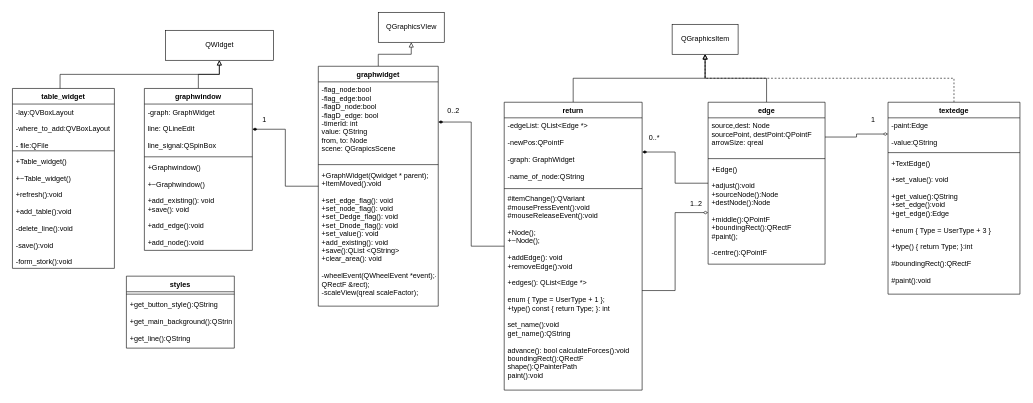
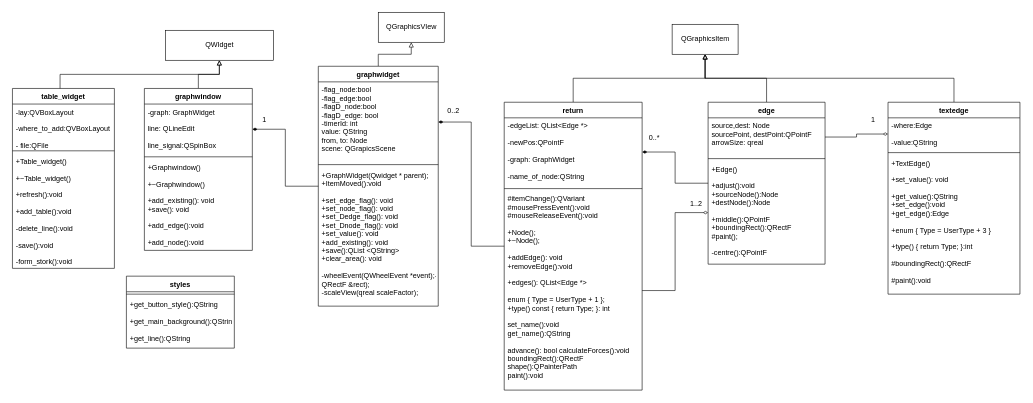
  <mxCell id="0" />
  <mxCell id="1" parent="0" />
  <mxCell id="2" value="" style="edgeStyle=orthogonalEdgeStyle;rounded=0;orthogonalLoop=1;jettySize=auto;html=1;endArrow=block;endFill=0;" edge="1" parent="1" source="4" target="38"><mxGeometry relative="1" as="geometry" /></mxCell>
  <mxCell id="3" style="edgeStyle=orthogonalEdgeStyle;rounded=0;orthogonalLoop=1;jettySize=auto;html=1;endArrow=diamondThin;endFill=1;" edge="1" parent="1" source="4" target="22"><mxGeometry relative="1" as="geometry" /></mxCell>
  <mxCell id="4" value="edge" style="swimlane;fontStyle=1;align=center;verticalAlign=top;childLayout=stackLayout;horizontal=1;startSize=26;horizontalStack=0;resizeParent=1;resizeParentMax=0;resizeLast=0;collapsible=1;marginBottom=0;" vertex="1" parent="1"><mxGeometry x="1180" y="170" width="195" height="270" as="geometry" /></mxCell>
  <mxCell id="5" value="source,dest: Node &#10;sourcePoint, destPoint:QPointF &#10;arrowSize: qreal &#10;" style="text;strokeColor=none;fillColor=none;align=left;verticalAlign=top;spacingLeft=4;spacingRight=4;overflow=hidden;rotatable=0;points=[[0,0.5],[1,0.5]];portConstraint=eastwest;" vertex="1" parent="4"><mxGeometry y="26" width="195" height="64" as="geometry" /></mxCell>
  <mxCell id="6" value="" style="line;strokeWidth=1;fillColor=none;align=left;verticalAlign=middle;spacingTop=-1;spacingLeft=3;spacingRight=3;rotatable=0;labelPosition=right;points=[];portConstraint=eastwest;strokeColor=inherit;" vertex="1" parent="4"><mxGeometry y="90" width="195" height="8" as="geometry" /></mxCell>
  <mxCell id="7" value="+Edge()&#10;&#10;+adjust():void &#10;+sourceNode():Node&#10;+destNode():Node&#10;&#10;+middle():QPointF &#10;+boundingRect():QRectF &#10;#paint();&#10;&#10;-centre():QPointF " style="text;strokeColor=none;fillColor=none;align=left;verticalAlign=top;spacingLeft=4;spacingRight=4;overflow=hidden;rotatable=0;points=[[0,0.5],[1,0.5]];portConstraint=eastwest;" vertex="1" parent="4"><mxGeometry y="98" width="195" height="172" as="geometry" /></mxCell>
  <mxCell id="8" value="" style="edgeStyle=orthogonalEdgeStyle;rounded=0;orthogonalLoop=1;jettySize=auto;html=1;endArrow=block;endFill=0;" edge="1" parent="1" source="9" target="40"><mxGeometry relative="1" as="geometry" /></mxCell>
  <mxCell id="9" value="graphwindow" style="swimlane;fontStyle=1;align=center;verticalAlign=top;childLayout=stackLayout;horizontal=1;startSize=26;horizontalStack=0;resizeParent=1;resizeParentMax=0;resizeLast=0;collapsible=1;marginBottom=0;" vertex="1" parent="1"><mxGeometry x="240" y="147" width="180" height="270" as="geometry" /></mxCell>
  <mxCell id="10" value="-graph: GraphWidget&#10;&#10;    line: QLineEdit &#10;&#10;    line_signal:QSpinBox " style="text;strokeColor=none;fillColor=none;align=left;verticalAlign=top;spacingLeft=4;spacingRight=4;overflow=hidden;rotatable=0;points=[[0,0.5],[1,0.5]];portConstraint=eastwest;" vertex="1" parent="9"><mxGeometry y="26" width="180" height="84" as="geometry" /></mxCell>
  <mxCell id="11" value="" style="line;strokeWidth=1;fillColor=none;align=left;verticalAlign=middle;spacingTop=-1;spacingLeft=3;spacingRight=3;rotatable=0;labelPosition=right;points=[];portConstraint=eastwest;strokeColor=inherit;" vertex="1" parent="9"><mxGeometry y="110" width="180" height="8" as="geometry" /></mxCell>
  <mxCell id="12" value="+Graphwindow()&#10;&#10;    +~Graphwindow()&#10;&#10;+add_existing(): void &#10;    +save(): void &#10;&#10;+add_edge():void &#10;&#10;+add_node():void " style="text;strokeColor=none;fillColor=none;align=left;verticalAlign=top;spacingLeft=4;spacingRight=4;overflow=hidden;rotatable=0;points=[[0,0.5],[1,0.5]];portConstraint=eastwest;" vertex="1" parent="9"><mxGeometry y="118" width="180" height="152" as="geometry" /></mxCell>
  <mxCell id="13" value="" style="edgeStyle=orthogonalEdgeStyle;rounded=0;orthogonalLoop=1;jettySize=auto;html=1;endArrow=block;endFill=0;" edge="1" parent="1" source="15" target="39"><mxGeometry relative="1" as="geometry" /></mxCell>
  <mxCell id="14" style="edgeStyle=orthogonalEdgeStyle;rounded=0;orthogonalLoop=1;jettySize=auto;html=1;endArrow=diamondThin;endFill=1;" edge="1" parent="1" source="15" target="10"><mxGeometry relative="1" as="geometry" /></mxCell>
  <mxCell id="15" value="graphwidget" style="swimlane;fontStyle=1;align=center;verticalAlign=top;childLayout=stackLayout;horizontal=1;startSize=26;horizontalStack=0;resizeParent=1;resizeParentMax=0;resizeLast=0;collapsible=1;marginBottom=0;" vertex="1" parent="1"><mxGeometry x="530" y="110" width="200" height="400" as="geometry" /></mxCell>
  <mxCell id="16" value="-flag_node:bool &#10;-flag_edge:bool &#10;-flagD_node:bool&#10;-flagD_edge: bool &#10;-timerId: int&#10;value: QString &#10;from, to: Node &#10;scene: QGrapicsScene &#10;" style="text;strokeColor=none;fillColor=none;align=left;verticalAlign=top;spacingLeft=4;spacingRight=4;overflow=hidden;rotatable=0;points=[[0,0.5],[1,0.5]];portConstraint=eastwest;" vertex="1" parent="15"><mxGeometry y="26" width="200" height="134" as="geometry" /></mxCell>
  <mxCell id="17" value="" style="line;strokeWidth=1;fillColor=none;align=left;verticalAlign=middle;spacingTop=-1;spacingLeft=3;spacingRight=3;rotatable=0;labelPosition=right;points=[];portConstraint=eastwest;strokeColor=inherit;" vertex="1" parent="15"><mxGeometry y="160" width="200" height="8" as="geometry" /></mxCell>
  <mxCell id="18" value="+GraphWidget(Qwidget * parent);&#10;+ItemMoved():void &#10;&#10;+set_edge_flag(): void &#10;+set_node_flag(): void &#10;+set_Dedge_flag(): void &#10;+set_Dnode_flag(): void &#10;+set_value(): void &#10;+add_existing(): void &#10;+save():QList &lt;QString&gt; &#10;+clear_area(): void &#10;&#10;-wheelEvent(QWheelEvent *event);-drawBackground(QPainter *painter,&#10;QRectF &amp;rect);&#10;-scaleView(qreal scaleFactor);&#10;" style="text;strokeColor=none;fillColor=none;align=left;verticalAlign=top;spacingLeft=4;spacingRight=4;overflow=hidden;rotatable=0;points=[[0,0.5],[1,0.5]];portConstraint=eastwest;" vertex="1" parent="15"><mxGeometry y="168" width="200" height="232" as="geometry" /></mxCell>
  <mxCell id="19" style="edgeStyle=orthogonalEdgeStyle;rounded=0;orthogonalLoop=1;jettySize=auto;html=1;entryX=0.5;entryY=1;entryDx=0;entryDy=0;endArrow=block;endFill=0;exitX=0.5;exitY=0;exitDx=0;exitDy=0;" edge="1" parent="1" source="21" target="38"><mxGeometry relative="1" as="geometry" /></mxCell>
  <mxCell id="20" style="edgeStyle=orthogonalEdgeStyle;rounded=0;orthogonalLoop=1;jettySize=auto;html=1;endArrow=diamondThin;endFill=1;" edge="1" parent="1" source="21" target="16"><mxGeometry relative="1" as="geometry" /></mxCell>
  <mxCell id="21" value="return" style="swimlane;fontStyle=1;align=center;verticalAlign=top;childLayout=stackLayout;horizontal=1;startSize=26;horizontalStack=0;resizeParent=1;resizeParentMax=0;resizeLast=0;collapsible=1;marginBottom=0;" vertex="1" parent="1"><mxGeometry x="840" y="170" width="230" height="480" as="geometry" /></mxCell>
  <mxCell id="22" value="-edgeList: QList&lt;Edge *&gt;&#10;&#10;    -newPos:QPointF &#10;&#10;    -graph: GraphWidget&#10;&#10;-name_of_node:QString " style="text;strokeColor=none;fillColor=none;align=left;verticalAlign=top;spacingLeft=4;spacingRight=4;overflow=hidden;rotatable=0;points=[[0,0.5],[1,0.5]];portConstraint=eastwest;" vertex="1" parent="21"><mxGeometry y="26" width="230" height="114" as="geometry" /></mxCell>
  <mxCell id="23" value="" style="line;strokeWidth=1;fillColor=none;align=left;verticalAlign=middle;spacingTop=-1;spacingLeft=3;spacingRight=3;rotatable=0;labelPosition=right;points=[];portConstraint=eastwest;strokeColor=inherit;" vertex="1" parent="21"><mxGeometry y="140" width="230" height="8" as="geometry" /></mxCell>
  <mxCell id="24" value="#itemChange():QVariant &#10;    #mousePressEvent():void &#10;    #mouseReleaseEvent():void &#10;&#10;+Node(); &#10;+~Node(); &#10;&#10;+addEdge(): void &#10;+removeEdge():void &#10;&#10;+edges(): QList&lt;Edge *&gt;&#10;&#10;    enum { Type = UserType + 1 };&#10;+type() const { return Type; }: int&#10;&#10;set_name():void &#10;    get_name():QString &#10;&#10;advance(): bool     calculateForces():void &#10;    boundingRect():QRectF &#10;    shape():QPainterPath &#10;    paint():void " style="text;strokeColor=none;fillColor=none;align=left;verticalAlign=top;spacingLeft=4;spacingRight=4;overflow=hidden;rotatable=0;points=[[0,0.5],[1,0.5]];portConstraint=eastwest;" vertex="1" parent="21"><mxGeometry y="148" width="230" height="332" as="geometry" /></mxCell>
  <mxCell id="25" value="styles" style="swimlane;fontStyle=1;align=center;verticalAlign=top;childLayout=stackLayout;horizontal=1;startSize=26;horizontalStack=0;resizeParent=1;resizeParentMax=0;resizeLast=0;collapsible=1;marginBottom=0;" vertex="1" parent="1"><mxGeometry x="210" y="460" width="180" height="120" as="geometry" /></mxCell>
  <mxCell id="26" value="" style="line;strokeWidth=1;fillColor=none;align=left;verticalAlign=middle;spacingTop=-1;spacingLeft=3;spacingRight=3;rotatable=0;labelPosition=right;points=[];portConstraint=eastwest;strokeColor=inherit;" vertex="1" parent="25"><mxGeometry y="26" width="180" height="8" as="geometry" /></mxCell>
  <mxCell id="27" value="+get_button_style():QString &#10;&#10;+get_main_background():QString &#10;&#10;    +get_line():QString " style="text;strokeColor=none;fillColor=none;align=left;verticalAlign=top;spacingLeft=4;spacingRight=4;overflow=hidden;rotatable=0;points=[[0,0.5],[1,0.5]];portConstraint=eastwest;" vertex="1" parent="25"><mxGeometry y="34" width="180" height="86" as="geometry" /></mxCell>
  <mxCell id="28" style="edgeStyle=orthogonalEdgeStyle;rounded=0;orthogonalLoop=1;jettySize=auto;html=1;entryX=0.5;entryY=1;entryDx=0;entryDy=0;exitX=0.467;exitY=0.002;exitDx=0;exitDy=0;exitPerimeter=0;endArrow=block;endFill=0;" edge="1" parent="1" source="29" target="40"><mxGeometry relative="1" as="geometry" /></mxCell>
  <mxCell id="29" value="table_widget" style="swimlane;fontStyle=1;align=center;verticalAlign=top;childLayout=stackLayout;horizontal=1;startSize=26;horizontalStack=0;resizeParent=1;resizeParentMax=0;resizeLast=0;collapsible=1;marginBottom=0;" vertex="1" parent="1"><mxGeometry x="20" y="147" width="170" height="300" as="geometry" /></mxCell>
  <mxCell id="30" value="-lay:QVBoxLayout &#10;&#10;    -where_to_add:QVBoxLayout &#10;&#10;    - file:QFile" style="text;strokeColor=none;fillColor=none;align=left;verticalAlign=top;spacingLeft=4;spacingRight=4;overflow=hidden;rotatable=0;points=[[0,0.5],[1,0.5]];portConstraint=eastwest;" vertex="1" parent="29"><mxGeometry y="26" width="170" height="74" as="geometry" /></mxCell>
  <mxCell id="31" value="" style="line;strokeWidth=1;fillColor=none;align=left;verticalAlign=middle;spacingTop=-1;spacingLeft=3;spacingRight=3;rotatable=0;labelPosition=right;points=[];portConstraint=eastwest;strokeColor=inherit;" vertex="1" parent="29"><mxGeometry y="100" width="170" height="8" as="geometry" /></mxCell>
  <mxCell id="32" value="+Table_widget()&#10;&#10;    +~Table_widget()&#10;&#10;    +refresh():void &#10;&#10;    +add_table():void &#10;&#10;-delete_line():void &#10;&#10;    -save():void &#10;&#10;    -form_stork():void" style="text;strokeColor=none;fillColor=none;align=left;verticalAlign=top;spacingLeft=4;spacingRight=4;overflow=hidden;rotatable=0;points=[[0,0.5],[1,0.5]];portConstraint=eastwest;" vertex="1" parent="29"><mxGeometry y="108" width="170" height="192" as="geometry" /></mxCell>
- <mxCell id="33" style="edgeStyle=orthogonalEdgeStyle;rounded=0;orthogonalLoop=1;jettySize=auto;html=1;entryX=0.5;entryY=1;entryDx=0;entryDy=0;endArrow=block;endFill=0;exitX=0.5;exitY=0;exitDx=0;exitDy=0;dashed=1;" edge="1" parent="1" source="34" target="38"><mxGeometry relative="1" as="geometry" /></mxCell>
+ <mxCell id="33" style="edgeStyle=orthogonalEdgeStyle;rounded=0;orthogonalLoop=1;jettySize=auto;html=1;entryX=0.5;entryY=1;entryDx=0;entryDy=0;endArrow=block;endFill=0;exitX=0.5;exitY=0;exitDx=0;exitDy=0;" edge="1" parent="1" source="34" target="38"><mxGeometry relative="1" as="geometry" /></mxCell>
  <mxCell id="34" value="textedge" style="swimlane;fontStyle=1;align=center;verticalAlign=top;childLayout=stackLayout;horizontal=1;startSize=26;horizontalStack=0;resizeParent=1;resizeParentMax=0;resizeLast=0;collapsible=1;marginBottom=0;" vertex="1" parent="1"><mxGeometry x="1480" y="170" width="220" height="320" as="geometry" /></mxCell>
- <mxCell id="35" value="-paint:Edge&#10;&#10;    -value:QString " style="text;strokeColor=none;fillColor=none;align=left;verticalAlign=top;spacingLeft=4;spacingRight=4;overflow=hidden;rotatable=0;points=[[0,0.5],[1,0.5]];portConstraint=eastwest;" vertex="1" parent="34"><mxGeometry y="26" width="220" height="54" as="geometry" /></mxCell>
+ <mxCell id="35" value="-where:Edge&#10;&#10;    -value:QString " style="text;strokeColor=none;fillColor=none;align=left;verticalAlign=top;spacingLeft=4;spacingRight=4;overflow=hidden;rotatable=0;points=[[0,0.5],[1,0.5]];portConstraint=eastwest;" vertex="1" parent="34"><mxGeometry y="26" width="220" height="54" as="geometry" /></mxCell>
  <mxCell id="36" value="" style="line;strokeWidth=1;fillColor=none;align=left;verticalAlign=middle;spacingTop=-1;spacingLeft=3;spacingRight=3;rotatable=0;labelPosition=right;points=[];portConstraint=eastwest;strokeColor=inherit;" vertex="1" parent="34"><mxGeometry y="80" width="220" height="8" as="geometry" /></mxCell>
  <mxCell id="37" value="+TextEdge()&#10;&#10;+set_value(): void &#10;&#10;+get_value():QString &#10;    +set_edge():void &#10;    +get_edge():Edge &#10;&#10;+enum { Type = UserType + 3 } &#10;&#10;+type() { return Type; }:int &#10;&#10;#boundingRect():QRectF &#10;&#10;#paint():void " style="text;strokeColor=none;fillColor=none;align=left;verticalAlign=top;spacingLeft=4;spacingRight=4;overflow=hidden;rotatable=0;points=[[0,0.5],[1,0.5]];portConstraint=eastwest;" vertex="1" parent="34"><mxGeometry y="88" width="220" height="232" as="geometry" /></mxCell>
  <mxCell id="38" value="QGraphicsItem" style="html=1;" vertex="1" parent="1"><mxGeometry x="1120" y="40" width="110" height="50" as="geometry" /></mxCell>
  <mxCell id="39" value="QGraphicsVIew" style="html=1;" vertex="1" parent="1"><mxGeometry x="630" y="20" width="110" height="50" as="geometry" /></mxCell>
  <mxCell id="40" value="QWIdget" style="html=1;" vertex="1" parent="1"><mxGeometry x="275" y="50" width="180" height="50" as="geometry" /></mxCell>
  <mxCell id="41" value="&lt;div&gt;1&lt;/div&gt;" style="text;html=1;align=center;verticalAlign=middle;resizable=0;points=[];autosize=1;strokeColor=none;fillColor=none;" vertex="1" parent="1"><mxGeometry x="425" y="185" width="30" height="30" as="geometry" /></mxCell>
  <mxCell id="42" value="0..2" style="text;html=1;align=center;verticalAlign=middle;resizable=0;points=[];autosize=1;strokeColor=none;fillColor=none;" vertex="1" parent="1"><mxGeometry x="735" y="170" width="40" height="30" as="geometry" /></mxCell>
  <mxCell id="43" value="0..*" style="text;html=1;align=center;verticalAlign=middle;resizable=0;points=[];autosize=1;strokeColor=none;fillColor=none;" vertex="1" parent="1"><mxGeometry x="1070" y="215" width="40" height="30" as="geometry" /></mxCell>
  <mxCell id="44" style="edgeStyle=orthogonalEdgeStyle;rounded=0;orthogonalLoop=1;jettySize=auto;html=1;endArrow=diamondThin;endFill=0;sourcePerimeterSpacing=0;shadow=0;sketch=0;strokeOpacity=100;" edge="1" parent="1" source="24" target="7"><mxGeometry relative="1" as="geometry" /></mxCell>
  <mxCell id="45" value="&lt;div&gt;1..2&lt;/div&gt;" style="text;html=1;align=center;verticalAlign=middle;resizable=0;points=[];autosize=1;strokeColor=none;fillColor=none;" vertex="1" parent="1"><mxGeometry x="1140" y="325" width="40" height="30" as="geometry" /></mxCell>
  <mxCell id="46" style="edgeStyle=orthogonalEdgeStyle;rounded=0;orthogonalLoop=1;jettySize=auto;html=1;entryX=0;entryY=0.5;entryDx=0;entryDy=0;endArrow=diamondThin;endFill=0;" edge="1" parent="1" source="5" target="35"><mxGeometry relative="1" as="geometry" /></mxCell>
  <mxCell id="47" value="1" style="text;html=1;align=center;verticalAlign=middle;resizable=0;points=[];autosize=1;strokeColor=none;fillColor=none;" vertex="1" parent="1"><mxGeometry x="1440" y="185" width="30" height="30" as="geometry" /></mxCell>
